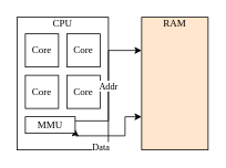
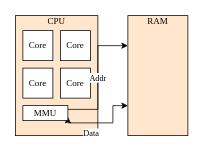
  <mxCell id="0" />
  <mxCell id="1" parent="0" />
  <mxCell id="2" value="RAM&lt;br&gt;&lt;br&gt;&lt;br&gt;&lt;br&gt;&lt;br&gt;&lt;div&gt;&lt;br&gt;&lt;/div&gt;&lt;div&gt;&lt;br&gt;&lt;/div&gt;&lt;div&gt;&lt;br&gt;&lt;/div&gt;&lt;div&gt;&lt;br&gt;&lt;/div&gt;&lt;div&gt;&lt;br&gt;&lt;/div&gt;&lt;div&gt;&lt;br&gt;&lt;/div&gt;" style="rounded=0;whiteSpace=wrap;html=1;fontFamily=palatino;fillColor=#ffe6cc;" parent="1" vertex="1"><mxGeometry x="170" y="20" width="80" height="160" as="geometry" /></mxCell>
- <mxCell id="3" value="&lt;div&gt;CPU&lt;/div&gt;&lt;div&gt;&lt;br&gt;&lt;/div&gt;&lt;div&gt;&lt;br&gt;&lt;/div&gt;&lt;div&gt;&lt;br&gt;&lt;/div&gt;&lt;div&gt;&lt;br&gt;&lt;/div&gt;&lt;div&gt;&lt;br&gt;&lt;/div&gt;&lt;div&gt;&lt;br&gt;&lt;/div&gt;&lt;div&gt;&lt;br&gt;&lt;/div&gt;&lt;div&gt;&lt;br&gt;&lt;/div&gt;&lt;div&gt;&lt;br&gt;&lt;/div&gt;&lt;div&gt;&lt;br&gt;&lt;/div&gt;" style="rounded=0;whiteSpace=wrap;html=1;fontFamily=palatino;" parent="1" vertex="1"><mxGeometry x="20" y="20" width="110" height="160" as="geometry" /></mxCell>
+ <mxCell id="3" value="&lt;div&gt;CPU&lt;/div&gt;&lt;div&gt;&lt;br&gt;&lt;/div&gt;&lt;div&gt;&lt;br&gt;&lt;/div&gt;&lt;div&gt;&lt;br&gt;&lt;/div&gt;&lt;div&gt;&lt;br&gt;&lt;/div&gt;&lt;div&gt;&lt;br&gt;&lt;/div&gt;&lt;div&gt;&lt;br&gt;&lt;/div&gt;&lt;div&gt;&lt;br&gt;&lt;/div&gt;&lt;div&gt;&lt;br&gt;&lt;/div&gt;&lt;div&gt;&lt;br&gt;&lt;/div&gt;&lt;div&gt;&lt;br&gt;&lt;/div&gt;" style="rounded=0;whiteSpace=wrap;html=1;fontFamily=palatino;fillColor=#ffe6cc;" parent="1" vertex="1"><mxGeometry x="20" y="20" width="110" height="160" as="geometry" /></mxCell>
  <mxCell id="4" value="Data" style="edgeStyle=orthogonalEdgeStyle;rounded=0;orthogonalLoop=1;jettySize=auto;html=1;exitX=1;exitY=0.75;exitDx=0;exitDy=0;entryX=0;entryY=0.75;entryDx=0;entryDy=0;startArrow=classic;startFill=1;fontFamily=palatino;" parent="1" source="6" target="2" edge="1"><mxGeometry x="-0.173" y="-7" relative="1" as="geometry"><Array as="points"><mxPoint x="150" y="163" /><mxPoint x="150" y="140" /></Array><mxPoint x="-7" y="7" as="offset" /></mxGeometry></mxCell>
  <mxCell id="5" value="Core" style="whiteSpace=wrap;html=1;aspect=fixed;fontFamily=palatino;" parent="1" vertex="1"><mxGeometry x="30" y="40" width="40" height="40" as="geometry" /></mxCell>
  <mxCell id="6" value="MMU" style="rounded=0;whiteSpace=wrap;html=1;fontFamily=palatino;" vertex="1" parent="1"><mxGeometry x="30" y="140" width="60" height="20" as="geometry" /></mxCell>
  <mxCell id="7" value="Core" style="whiteSpace=wrap;html=1;aspect=fixed;fontFamily=palatino;" vertex="1" parent="1"><mxGeometry x="80" y="40" width="40" height="40" as="geometry" /></mxCell>
  <mxCell id="8" value="Core" style="whiteSpace=wrap;html=1;aspect=fixed;fontFamily=palatino;" vertex="1" parent="1"><mxGeometry x="30" y="90" width="40" height="40" as="geometry" /></mxCell>
  <mxCell id="9" value="Core" style="whiteSpace=wrap;html=1;aspect=fixed;fontFamily=palatino;" vertex="1" parent="1"><mxGeometry x="80" y="90" width="40" height="40" as="geometry" /></mxCell>
  <mxCell id="10" value="Addr" style="edgeStyle=orthogonalEdgeStyle;rounded=0;orthogonalLoop=1;jettySize=auto;html=1;exitX=0;exitY=0.25;exitDx=0;exitDy=0;entryX=1;entryY=0.25;entryDx=0;entryDy=0;fontFamily=palatino;startArrow=classic;startFill=1;endArrow=none;endFill=0;" parent="1" source="2" target="6" edge="1"><mxGeometry relative="1" as="geometry" /></mxCell>
